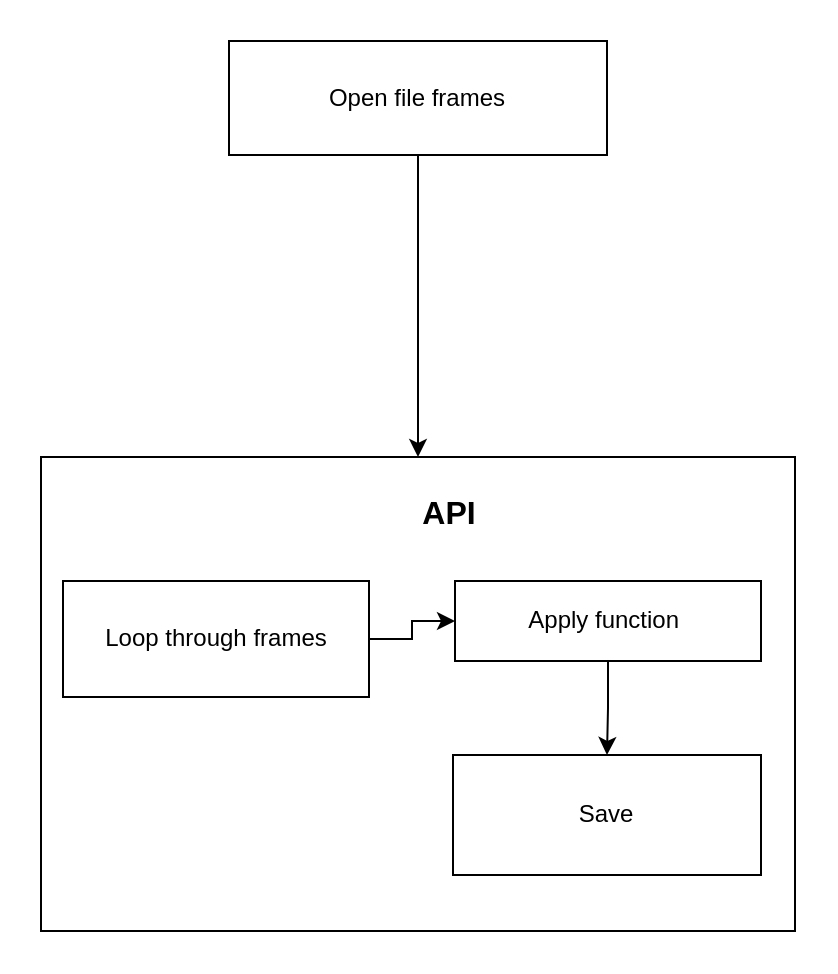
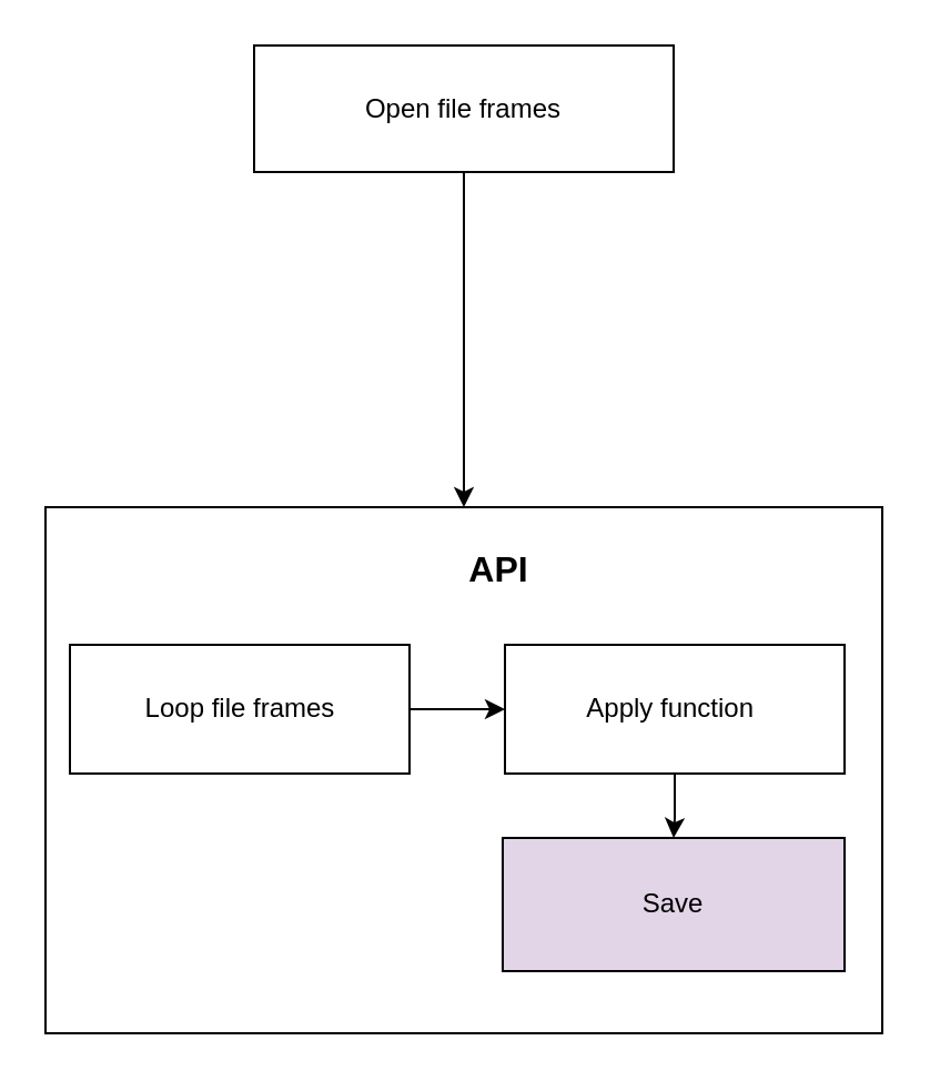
  <mxCell id="0" />
  <mxCell id="1" parent="0" />
  <mxCell id="2" value="" style="group" vertex="1" connectable="0" parent="1"><mxGeometry x="114" y="20" width="189" height="57" as="geometry" /></mxCell>
  <mxCell id="3" value="" style="group" vertex="1" connectable="0" parent="2"><mxGeometry width="189" height="57" as="geometry" /></mxCell>
  <mxCell id="4" value="" style="rounded=0;whiteSpace=wrap;html=1;" vertex="1" parent="3"><mxGeometry width="189" height="57" as="geometry" /></mxCell>
  <mxCell id="5" value="Open file frames" style="text;html=1;strokeColor=none;fillColor=none;align=center;verticalAlign=middle;whiteSpace=wrap;rounded=0;" vertex="1" parent="3"><mxGeometry x="25.773" y="22.167" width="137.455" height="12.667" as="geometry" /></mxCell>
  <mxCell id="6" value="" style="edgeStyle=orthogonalEdgeStyle;rounded=0;orthogonalLoop=1;jettySize=auto;html=1;" edge="1" parent="1" source="4" target="8"><mxGeometry relative="1" as="geometry" /></mxCell>
  <mxCell id="7" value="" style="group" vertex="1" connectable="0" parent="1"><mxGeometry x="20" y="228" width="377" height="237" as="geometry" /></mxCell>
  <mxCell id="8" value="" style="rounded=0;whiteSpace=wrap;html=1;" vertex="1" parent="7"><mxGeometry width="377" height="237" as="geometry" /></mxCell>
  <mxCell id="9" value="&lt;font style=&quot;font-size: 16px&quot;&gt;&lt;b&gt;API&lt;/b&gt;&lt;/font&gt;" style="text;html=1;strokeColor=none;fillColor=none;align=center;verticalAlign=middle;whiteSpace=wrap;rounded=0;" vertex="1" parent="7"><mxGeometry x="142" y="18" width="125" height="20" as="geometry" /></mxCell>
  <mxCell id="10" value="" style="group" vertex="1" connectable="0" parent="7"><mxGeometry x="11" y="62" width="153" height="58" as="geometry" /></mxCell>
  <mxCell id="11" value="" style="rounded=0;whiteSpace=wrap;html=1;" vertex="1" parent="10"><mxGeometry width="153" height="58" as="geometry" /></mxCell>
- <mxCell id="12" value="Loop through frames" style="text;html=1;strokeColor=none;fillColor=none;align=center;verticalAlign=middle;whiteSpace=wrap;rounded=0;" vertex="1" parent="10"><mxGeometry x="11.5" y="19" width="130" height="20" as="geometry" /></mxCell>
+ <mxCell id="12" value="Loop file frames" style="text;html=1;strokeColor=none;fillColor=none;align=center;verticalAlign=middle;whiteSpace=wrap;rounded=0;" vertex="1" parent="10"><mxGeometry x="11.5" y="19" width="130" height="20" as="geometry" /></mxCell>
  <mxCell id="13" value="" style="edgeStyle=orthogonalEdgeStyle;rounded=0;orthogonalLoop=1;jettySize=auto;html=1;" edge="1" parent="7" source="14" target="16"><mxGeometry relative="1" as="geometry" /></mxCell>
- <mxCell id="14" value="Apply function&amp;nbsp;" style="rounded=0;whiteSpace=wrap;html=1;" vertex="1" parent="7"><mxGeometry x="207" y="62" width="153" height="40" as="geometry" /></mxCell>
+ <mxCell id="14" value="Apply function&amp;nbsp;" style="rounded=0;whiteSpace=wrap;html=1;" vertex="1" parent="7"><mxGeometry x="207" y="62" width="153" height="58" as="geometry" /></mxCell>
  <mxCell id="15" value="" style="edgeStyle=orthogonalEdgeStyle;rounded=0;orthogonalLoop=1;jettySize=auto;html=1;" edge="1" parent="7" source="11" target="14"><mxGeometry relative="1" as="geometry" /></mxCell>
- <mxCell id="16" value="Save" style="whiteSpace=wrap;html=1;rounded=0;" vertex="1" parent="7"><mxGeometry x="206" y="149" width="154" height="60" as="geometry" /></mxCell>
+ <mxCell id="16" value="Save" style="whiteSpace=wrap;html=1;rounded=0;fillColor=#e1d5e7;" vertex="1" parent="7"><mxGeometry x="206" y="149" width="154" height="60" as="geometry" /></mxCell>
